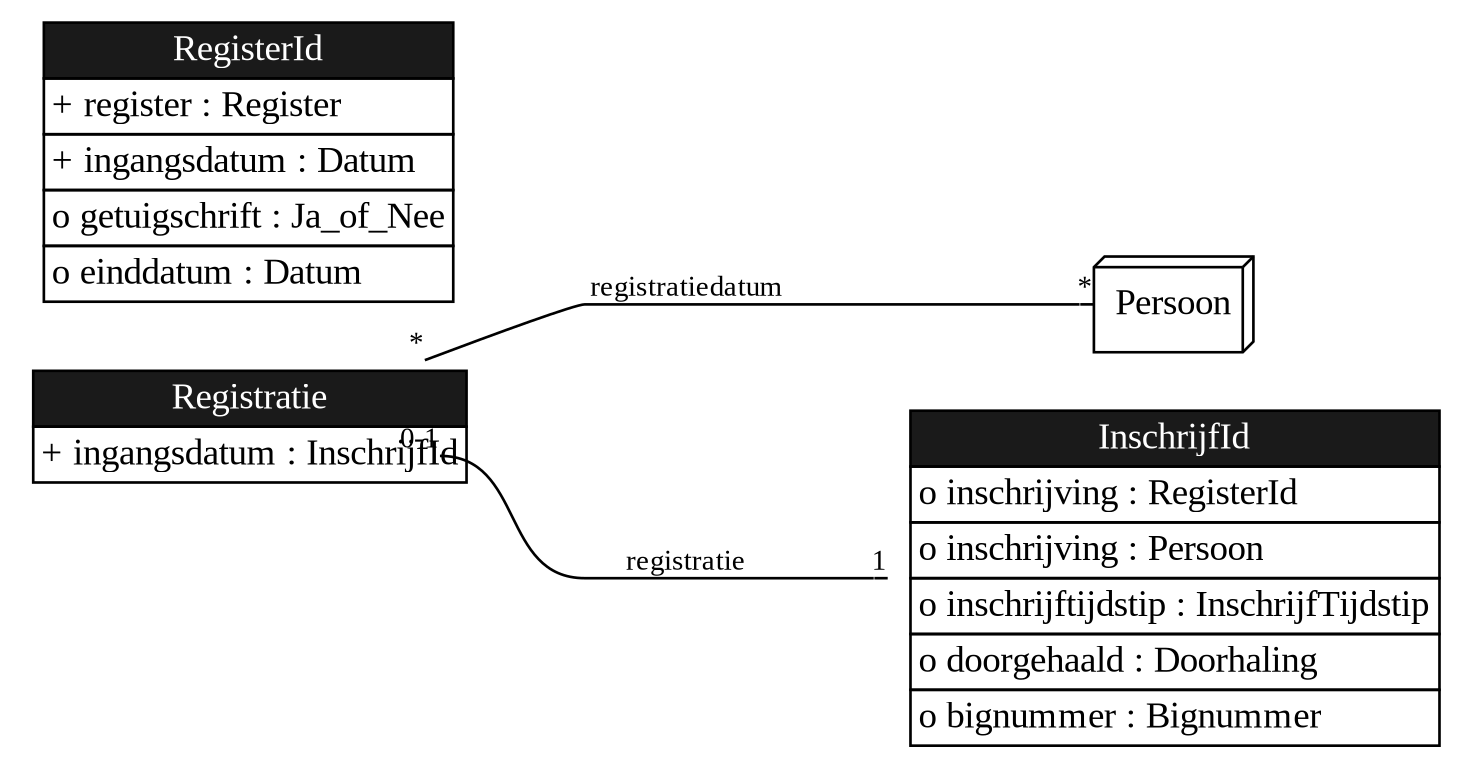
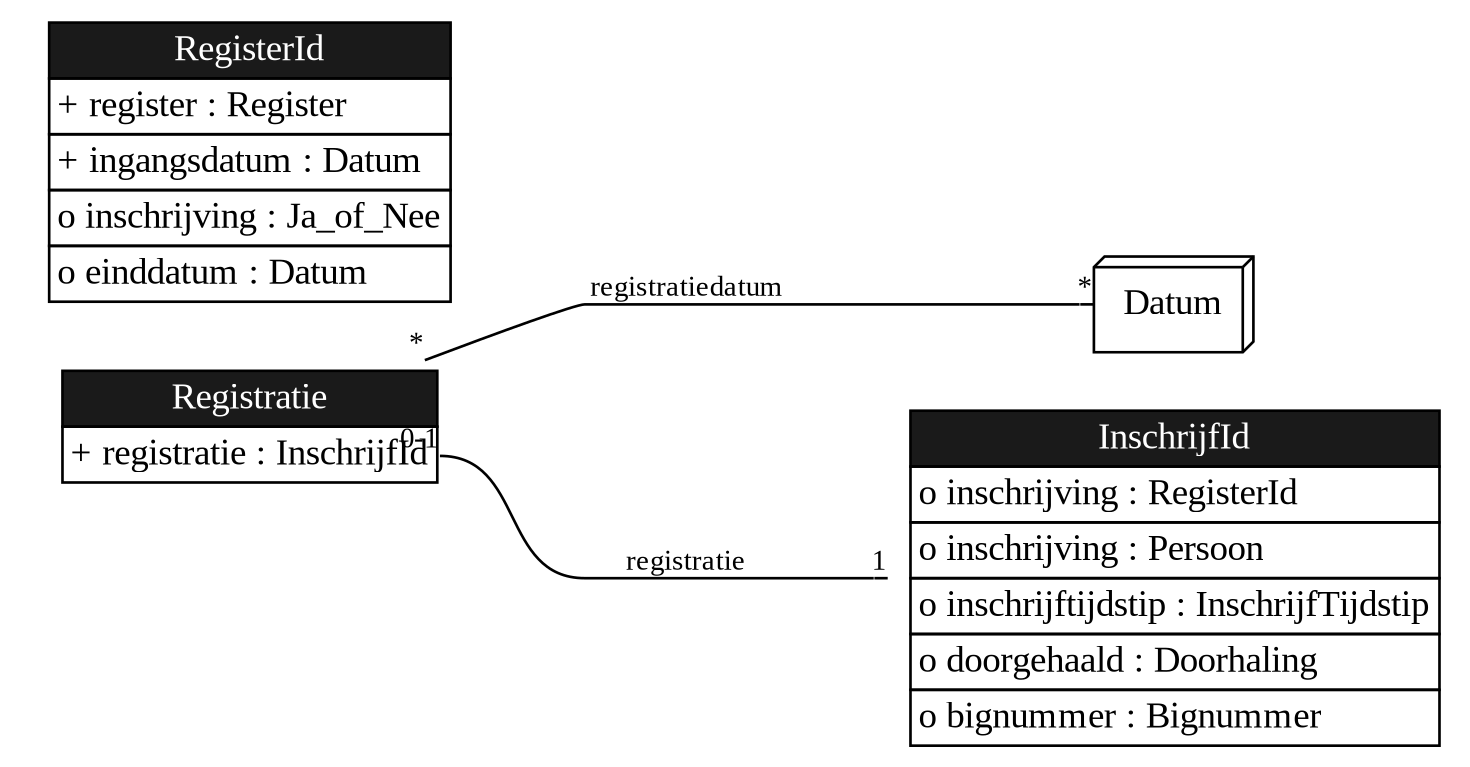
  digraph {
    bgcolor=white
    rankdir=LR
    fontname="Liberation Serif"
    node [color=purple shape=plaintext fontname="Liberation Serif"]
    edge [arrowhead=onone fontsize=11 labelfloat=true minlen=4 fontname="Liberation Serif"]
    n1 [label=<<TABLE BGCOLOR="white" COLOR="black" BORDER="0" CELLBORDER="1" CELLSPACING="0"><TR><TD BGCOLOR="gray10" COLOR="black"><FONT COLOR="white">InschrijfId</FONT></TD></TR><TR><TD ALIGN="LEFT" PORT="inschrijving">o inschrijving : RegisterId</TD></TR><TR><TD ALIGN="LEFT" PORT="inschrijving">o inschrijving : Persoon</TD></TR><TR><TD ALIGN="LEFT" PORT="inschrijftijdstip">o inschrijftijdstip : InschrijfTijdstip</TD></TR><TR><TD ALIGN="LEFT" PORT="doorgehaald">o doorgehaald : Doorhaling</TD></TR><TR><TD ALIGN="LEFT" PORT="bignummer">o bignummer : Bignummer</TD></TR></TABLE>>]
-   n2 [label=<<TABLE BGCOLOR="white" COLOR="black" BORDER="0" CELLBORDER="1" CELLSPACING="0"><TR><TD BGCOLOR="gray10" COLOR="black"><FONT COLOR="white">RegisterId</FONT></TD></TR><TR><TD ALIGN="LEFT" PORT="register">+ register : Register</TD></TR><TR><TD ALIGN="LEFT" PORT="ingangsdatum">+ ingangsdatum : Datum</TD></TR><TR><TD ALIGN="LEFT" PORT="getuigschrift">o getuigschrift : Ja_of_Nee</TD></TR><TR><TD ALIGN="LEFT" PORT="einddatum">o einddatum : Datum</TD></TR></TABLE>>]
-   n3 [label=<<TABLE BGCOLOR="white" COLOR="black" BORDER="0" CELLBORDER="1" CELLSPACING="0"><TR><TD BGCOLOR="gray10" COLOR="black"><FONT COLOR="white">Registratie</FONT></TD></TR><TR><TD ALIGN="LEFT" PORT="registratie">+ ingangsdatum : InschrijfId</TD></TR></TABLE>>]
-   n4 [label=Persoon shape=box3d color=""]
+   n2 [label=<<TABLE BGCOLOR="white" COLOR="black" BORDER="0" CELLBORDER="1" CELLSPACING="0"><TR><TD BGCOLOR="gray10" COLOR="black"><FONT COLOR="white">RegisterId</FONT></TD></TR><TR><TD ALIGN="LEFT" PORT="register">+ register : Register</TD></TR><TR><TD ALIGN="LEFT" PORT="ingangsdatum">+ ingangsdatum : Datum</TD></TR><TR><TD ALIGN="LEFT" PORT="getuigschrift">o inschrijving : Ja_of_Nee</TD></TR><TR><TD ALIGN="LEFT" PORT="einddatum">o einddatum : Datum</TD></TR></TABLE>>]
+   n3 [label=<<TABLE BGCOLOR="white" COLOR="black" BORDER="0" CELLBORDER="1" CELLSPACING="0"><TR><TD BGCOLOR="gray10" COLOR="black"><FONT COLOR="white">Registratie</FONT></TD></TR><TR><TD ALIGN="LEFT" PORT="registratie">+ registratie : InschrijfId</TD></TR></TABLE>>]
+   n4 [label=Datum shape=box3d color=""]
    n3 -> n1 [headlabel=1 label=registratie taillabel="0-1" tailport=registratie]
    n3 -> n4 [headlabel="*" label=registratiedatum taillabel="*" tailport=registratiedatum]
  }
